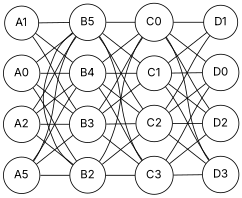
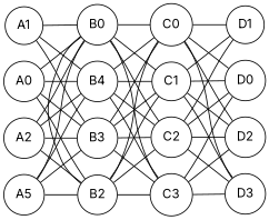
  graph {
    fontname=Inter
    rankdir=LR
    node [fontname=Inter shape=circle]
    edge [fontname=Inter]
    A0
    A1
    A2
    n4 [label=A5]
-   B0 [label=B5]
+   B0
    n6 [label=B4]
    B2
    B3
    C0
    C1
    C2
    C3
    D0
    D1
    D2
    D3
    subgraph sub_1 {
      rank=same
      A0
      A1
      A2
      n4
    }
    subgraph sub_2 {
      rank=same
      B0
      n6
      B2
      B3
    }
    subgraph sub_3 {
      rank=same
      C0
      C1
      C2
      C3
    }
    subgraph sub_4 {
      rank=same
      D0
      D1
      D2
      D3
    }
    A0 -- B0
    A0 -- n6
    A0 -- B2
    A0 -- B3
    A1 -- B0
    A1 -- n6
    A1 -- B3
    A2 -- B0
    A2 -- n6
    A2 -- B2
    A2 -- B3
    n4 -- B0
    n4 -- n6
    n4 -- B2
    n4 -- B3
    B0 -- B2
    B0 -- C0
    B0 -- C1
    B0 -- C2
    B0 -- C3
    n6 -- C0
    n6 -- C1
    n6 -- C2
    n6 -- C3
    B2 -- C0
+   B2 -- C1
    B2 -- C2
    B2 -- C3
    B3 -- C0
    B3 -- C1
    B3 -- C2
    B3 -- C3
    C0 -- D0
    C0 -- D1
    C0 -- D2
    C0 -- D3
    C1 -- D0
    C1 -- D1
    C1 -- D2
    C1 -- D3
    C2 -- D0
    C2 -- D1
    C2 -- D2
    C2 -- D3
    C3 -- D0
    C3 -- D2
    C3 -- D3
  }
